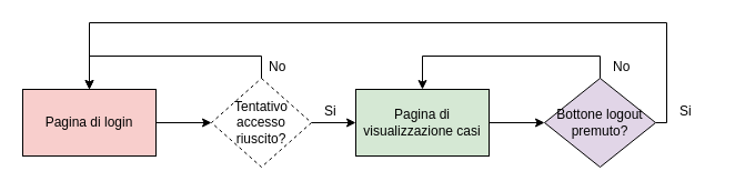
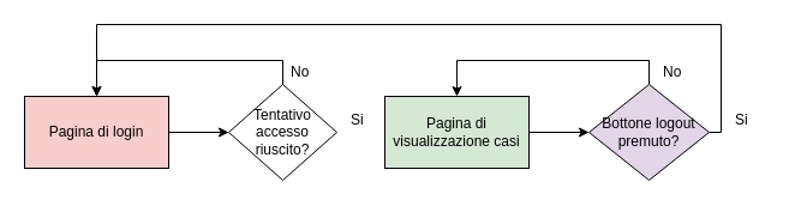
  <mxCell id="0" />
  <mxCell id="1" parent="0" />
  <mxCell id="2" value="" style="edgeStyle=orthogonalEdgeStyle;rounded=0;orthogonalLoop=1;jettySize=auto;html=1;" edge="1" parent="1" source="3" target="6"><mxGeometry relative="1" as="geometry" /></mxCell>
  <mxCell id="3" value="Pagina di login" style="rounded=0;whiteSpace=wrap;html=1;fillColor=#f8cecc;" vertex="1" parent="1"><mxGeometry x="20" y="80" width="120" height="60" as="geometry" /></mxCell>
  <mxCell id="4" style="edgeStyle=orthogonalEdgeStyle;rounded=0;orthogonalLoop=1;jettySize=auto;html=1;exitX=0.5;exitY=0;exitDx=0;exitDy=0;entryX=0.5;entryY=0;entryDx=0;entryDy=0;" edge="1" parent="1" source="6" target="3"><mxGeometry relative="1" as="geometry" /></mxCell>
- <mxCell id="5" value="" style="edgeStyle=orthogonalEdgeStyle;rounded=0;orthogonalLoop=1;jettySize=auto;html=1;" edge="1" parent="1" source="6" target="9"><mxGeometry relative="1" as="geometry" /></mxCell>
- <mxCell id="6" value="Tentativo accesso riuscito?" style="rhombus;whiteSpace=wrap;html=1;dashed=1;" vertex="1" parent="1"><mxGeometry x="190" y="70" width="90" height="80" as="geometry" /></mxCell>
+ <mxCell id="6" value="Tentativo accesso riuscito?" style="rhombus;whiteSpace=wrap;html=1;" vertex="1" parent="1"><mxGeometry x="190" y="70" width="90" height="80" as="geometry" /></mxCell>
  <mxCell id="7" value="No" style="text;html=1;resizable=0;points=[];autosize=1;align=left;verticalAlign=top;spacingTop=-4;" vertex="1" parent="1"><mxGeometry x="240" y="50" width="30" height="20" as="geometry" /></mxCell>
  <mxCell id="8" value="" style="edgeStyle=orthogonalEdgeStyle;rounded=0;orthogonalLoop=1;jettySize=auto;html=1;" edge="1" parent="1" source="9" target="13"><mxGeometry relative="1" as="geometry" /></mxCell>
  <mxCell id="9" value="Pagina di visualizzazione casi" style="rounded=0;whiteSpace=wrap;html=1;fillColor=#d5e8d4;" vertex="1" parent="1"><mxGeometry x="320" y="80" width="120" height="60" as="geometry" /></mxCell>
  <mxCell id="10" value="Si" style="text;html=1;resizable=0;points=[];autosize=1;align=left;verticalAlign=top;spacingTop=-4;" vertex="1" parent="1"><mxGeometry x="290" y="90" width="30" height="20" as="geometry" /></mxCell>
  <mxCell id="11" style="edgeStyle=orthogonalEdgeStyle;rounded=0;orthogonalLoop=1;jettySize=auto;html=1;exitX=1;exitY=0.5;exitDx=0;exitDy=0;" edge="1" parent="1" source="13"><mxGeometry relative="1" as="geometry"><mxPoint x="80" y="80" as="targetPoint" /><mxPoint x="610" y="50" as="sourcePoint" /><Array as="points"><mxPoint x="600" y="110" /><mxPoint x="600" y="20" /><mxPoint x="80" y="20" /></Array></mxGeometry></mxCell>
  <mxCell id="12" style="edgeStyle=orthogonalEdgeStyle;rounded=0;orthogonalLoop=1;jettySize=auto;html=1;exitX=0.5;exitY=0;exitDx=0;exitDy=0;entryX=0.5;entryY=0;entryDx=0;entryDy=0;" edge="1" parent="1" source="13" target="9"><mxGeometry relative="1" as="geometry" /></mxCell>
  <mxCell id="13" value="Bottone logout premuto?" style="rhombus;whiteSpace=wrap;html=1;fillColor=#e1d5e7;" vertex="1" parent="1"><mxGeometry x="490" y="70" width="100" height="80" as="geometry" /></mxCell>
  <mxCell id="14" value="Si" style="text;html=1;resizable=0;points=[];autosize=1;align=left;verticalAlign=top;spacingTop=-4;" vertex="1" parent="1"><mxGeometry x="610" y="90" width="30" height="20" as="geometry" /></mxCell>
  <mxCell id="15" value="No" style="text;html=1;resizable=0;points=[];autosize=1;align=left;verticalAlign=top;spacingTop=-4;" vertex="1" parent="1"><mxGeometry x="550" y="50" width="30" height="20" as="geometry" /></mxCell>
